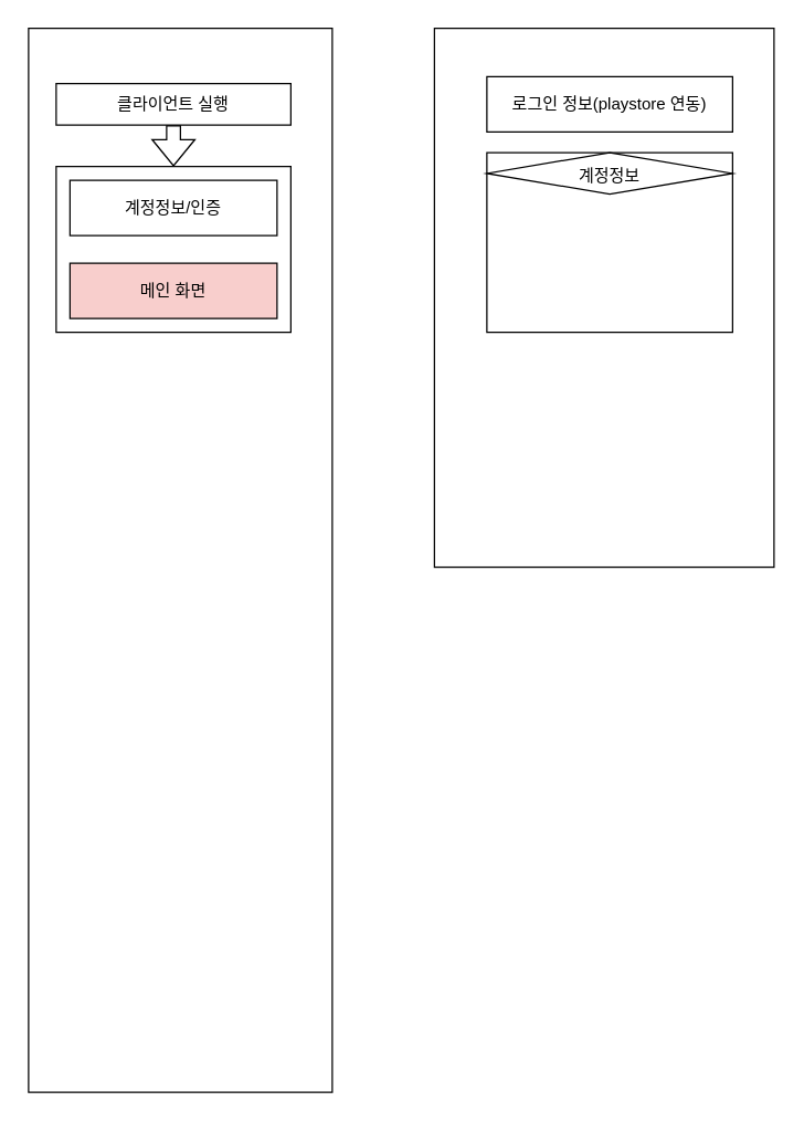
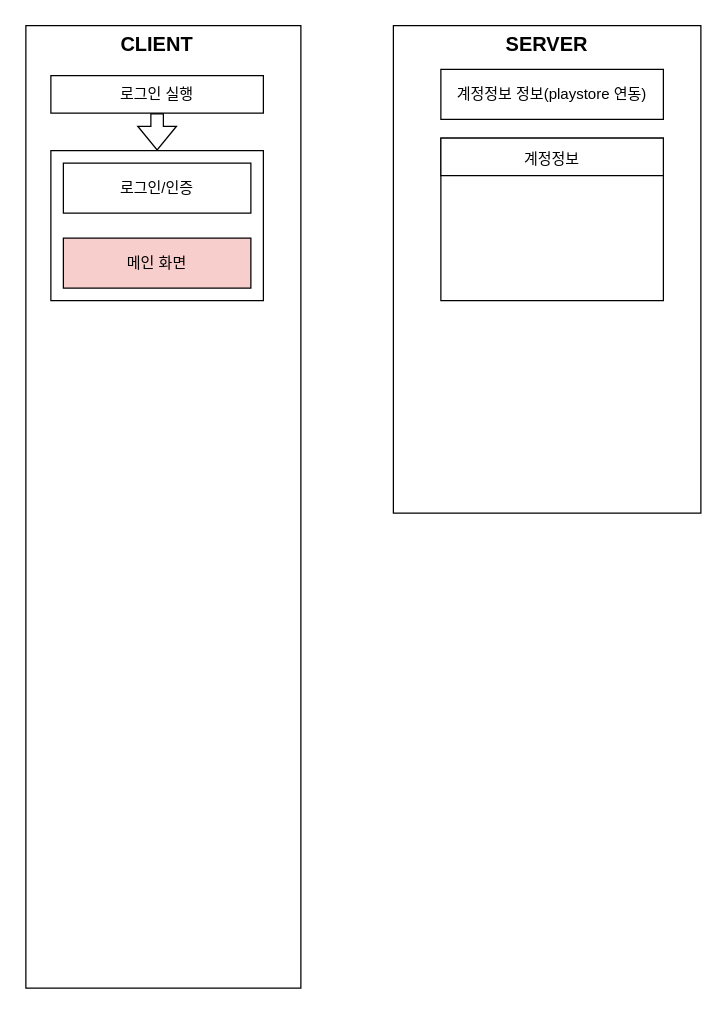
  <mxCell id="0" />
  <mxCell id="1" parent="0" />
  <mxCell id="2" value="" style="rounded=0;whiteSpace=wrap;html=1;" vertex="1" parent="1"><mxGeometry width="220" height="770" as="geometry" x="20" y="20" /></mxCell>
- <mxCell id="3" value="클라이언트 실행" style="rounded=0;whiteSpace=wrap;html=1;" vertex="1" parent="1"><mxGeometry x="40" y="60" width="170" height="30" as="geometry" /></mxCell>
+ <mxCell id="3" value="로그인 실행" style="rounded=0;whiteSpace=wrap;html=1;" vertex="1" parent="1"><mxGeometry x="40" y="60" width="170" height="30" as="geometry" /></mxCell>
  <mxCell id="4" value="" style="shape=flexArrow;endArrow=classic;html=1;rounded=0;exitX=0.5;exitY=1;exitDx=0;exitDy=0;" edge="1" parent="1" source="3"><mxGeometry width="50" height="50" relative="1" as="geometry"><mxPoint x="410" y="210" as="sourcePoint" /><mxPoint x="125" y="120" as="targetPoint" /></mxGeometry></mxCell>
  <mxCell id="5" value="" style="rounded=0;whiteSpace=wrap;html=1;" vertex="1" parent="1"><mxGeometry x="40" y="120" width="170" height="120" as="geometry" /></mxCell>
- <mxCell id="6" value="계정정보/인증" style="rounded=0;whiteSpace=wrap;html=1;" vertex="1" parent="1"><mxGeometry x="50" y="130" width="150" height="40" as="geometry" /></mxCell>
+ <mxCell id="6" value="로그인/인증" style="rounded=0;whiteSpace=wrap;html=1;" vertex="1" parent="1"><mxGeometry x="50" y="130" width="150" height="40" as="geometry" /></mxCell>
  <mxCell id="7" value="메인 화면" style="rounded=0;whiteSpace=wrap;html=1;fillColor=#f8cecc;" vertex="1" parent="1"><mxGeometry x="50" y="190" width="150" height="40" as="geometry" /></mxCell>
+ <mxCell id="8" value="&lt;b&gt;&lt;font style=&quot;font-size: 16px;&quot;&gt;CLIENT&lt;/font&gt;&lt;/b&gt;" style="text;html=1;strokeColor=none;fillColor=none;align=center;verticalAlign=middle;whiteSpace=wrap;rounded=0;" vertex="1" parent="1"><mxGeometry x="60" width="130" height="30" as="geometry" y="20" /></mxCell>
  <mxCell id="9" value="" style="rounded=0;whiteSpace=wrap;html=1;fontSize=16;" vertex="1" parent="1"><mxGeometry x="314" width="246" height="390" as="geometry" y="20" /></mxCell>
- <mxCell id="11" value="로그인 정보(playstore 연동)" style="rounded=0;whiteSpace=wrap;html=1;" vertex="1" parent="1"><mxGeometry x="352" y="55" width="178" height="40" as="geometry" /></mxCell>
+ <mxCell id="10" value="&lt;b&gt;SERVER&lt;/b&gt;" style="text;html=1;strokeColor=none;fillColor=none;align=center;verticalAlign=middle;whiteSpace=wrap;rounded=0;fontSize=16;" vertex="1" parent="1"><mxGeometry x="377" width="120" height="30" as="geometry" y="20" /></mxCell>
+ <mxCell id="11" value="계정정보 정보(playstore 연동)" style="rounded=0;whiteSpace=wrap;html=1;" vertex="1" parent="1"><mxGeometry x="352" y="55" width="178" height="40" as="geometry" /></mxCell>
  <mxCell id="12" value="" style="rounded=0;whiteSpace=wrap;html=1;" vertex="1" parent="1"><mxGeometry x="352" y="110" width="178" height="130" as="geometry" /></mxCell>
- <mxCell id="13" value="&lt;font style=&quot;font-size: 12px;&quot;&gt;계정정보&lt;/font&gt;" style="rhombus;whiteSpace=wrap;html=1;fontSize=16;" vertex="1" parent="1"><mxGeometry x="352" y="110" width="178" height="30" as="geometry" /></mxCell>
+ <mxCell id="13" value="&lt;font style=&quot;font-size: 12px;&quot;&gt;계정정보&lt;/font&gt;" style="rounded=0;whiteSpace=wrap;html=1;fontSize=16;" vertex="1" parent="1"><mxGeometry x="352" y="110" width="178" height="30" as="geometry" /></mxCell>
